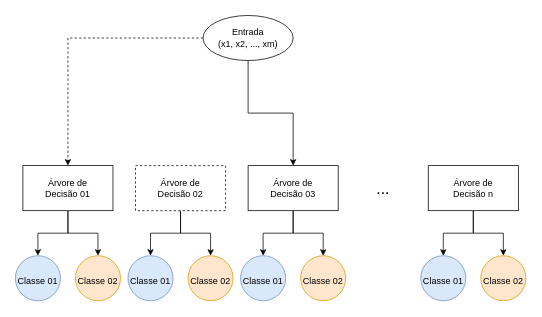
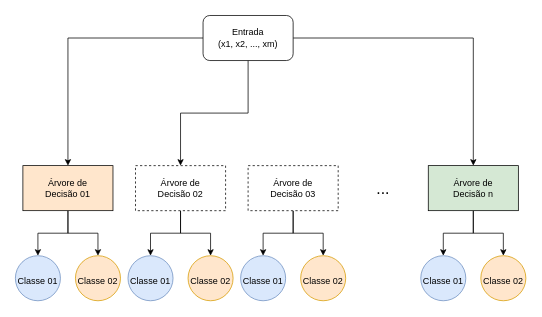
  <mxCell id="0" />
  <mxCell id="1" parent="0" />
  <mxCell id="2" style="edgeStyle=orthogonalEdgeStyle;rounded=0;orthogonalLoop=1;jettySize=auto;html=1;fontSize=12;" edge="1" parent="1" source="4" target="21"><mxGeometry relative="1" as="geometry" /></mxCell>
  <mxCell id="3" style="edgeStyle=orthogonalEdgeStyle;rounded=0;orthogonalLoop=1;jettySize=auto;html=1;fontSize=12;" edge="1" parent="1" source="4" target="22"><mxGeometry relative="1" as="geometry" /></mxCell>
  <mxCell id="4" value="Árvore de&lt;br&gt;Decisão 02" style="rounded=0;whiteSpace=wrap;html=1;dashed=1;" vertex="1" parent="1"><mxGeometry x="180" y="220" width="120" height="60" as="geometry" /></mxCell>
  <mxCell id="5" style="edgeStyle=orthogonalEdgeStyle;rounded=0;orthogonalLoop=1;jettySize=auto;html=1;fontSize=12;" edge="1" parent="1" source="7" target="19"><mxGeometry relative="1" as="geometry" /></mxCell>
  <mxCell id="6" style="edgeStyle=orthogonalEdgeStyle;rounded=0;orthogonalLoop=1;jettySize=auto;html=1;fontSize=12;" edge="1" parent="1" source="7" target="20"><mxGeometry relative="1" as="geometry" /></mxCell>
- <mxCell id="7" value="Árvore de &lt;br&gt;Decisão 01" style="rounded=0;whiteSpace=wrap;html=1;" vertex="1" parent="1"><mxGeometry x="30" y="220" width="120" height="60" as="geometry" /></mxCell>
+ <mxCell id="7" value="Árvore de &lt;br&gt;Decisão 01" style="rounded=0;whiteSpace=wrap;html=1;fillColor=#ffe6cc;" vertex="1" parent="1"><mxGeometry x="30" y="220" width="120" height="60" as="geometry" /></mxCell>
  <mxCell id="8" style="edgeStyle=orthogonalEdgeStyle;rounded=0;orthogonalLoop=1;jettySize=auto;html=1;fontSize=12;" edge="1" parent="1" source="10" target="23"><mxGeometry relative="1" as="geometry" /></mxCell>
  <mxCell id="9" style="edgeStyle=orthogonalEdgeStyle;rounded=0;orthogonalLoop=1;jettySize=auto;html=1;fontSize=12;" edge="1" parent="1" source="10" target="24"><mxGeometry relative="1" as="geometry" /></mxCell>
- <mxCell id="10" value="Árvore de&lt;br&gt;Decisão 03" style="rounded=0;whiteSpace=wrap;html=1;" vertex="1" parent="1"><mxGeometry x="330" y="220" width="120" height="60" as="geometry" /></mxCell>
+ <mxCell id="10" value="Árvore de&lt;br&gt;Decisão 03" style="rounded=0;whiteSpace=wrap;html=1;dashed=1;" vertex="1" parent="1"><mxGeometry x="330" y="220" width="120" height="60" as="geometry" /></mxCell>
  <mxCell id="11" style="edgeStyle=orthogonalEdgeStyle;rounded=0;orthogonalLoop=1;jettySize=auto;html=1;entryX=0.5;entryY=0;entryDx=0;entryDy=0;fontSize=12;" edge="1" parent="1" source="13" target="25"><mxGeometry relative="1" as="geometry" /></mxCell>
  <mxCell id="12" style="edgeStyle=orthogonalEdgeStyle;rounded=0;orthogonalLoop=1;jettySize=auto;html=1;entryX=0.5;entryY=0;entryDx=0;entryDy=0;fontSize=12;" edge="1" parent="1" source="13" target="26"><mxGeometry relative="1" as="geometry" /></mxCell>
- <mxCell id="13" value="Árvore de&lt;br&gt;Decisão n" style="rounded=0;whiteSpace=wrap;html=1;" vertex="1" parent="1"><mxGeometry x="570" y="220" width="120" height="60" as="geometry" /></mxCell>
- <mxCell id="14" style="edgeStyle=orthogonalEdgeStyle;rounded=0;orthogonalLoop=1;jettySize=auto;html=1;entryX=0.5;entryY=0;entryDx=0;entryDy=0;dashed=1;" edge="1" parent="1" source="17" target="7"><mxGeometry relative="1" as="geometry" /></mxCell>
- <mxCell id="16" style="edgeStyle=orthogonalEdgeStyle;rounded=0;orthogonalLoop=1;jettySize=auto;html=1;" edge="1" parent="1" source="17" target="10"><mxGeometry relative="1" as="geometry" /></mxCell>
- <mxCell id="17" value="Entrada&lt;br&gt;(x1, x2, ..., xm)" style="ellipse;whiteSpace=wrap;html=1;" vertex="1" parent="1"><mxGeometry x="270" y="20" width="120" height="60" as="geometry" /></mxCell>
+ <mxCell id="13" value="Árvore de&lt;br&gt;Decisão n" style="rounded=0;whiteSpace=wrap;html=1;fillColor=#d5e8d4;" vertex="1" parent="1"><mxGeometry x="570" y="220" width="120" height="60" as="geometry" /></mxCell>
+ <mxCell id="14" style="edgeStyle=orthogonalEdgeStyle;rounded=0;orthogonalLoop=1;jettySize=auto;html=1;entryX=0.5;entryY=0;entryDx=0;entryDy=0;" edge="1" parent="1" source="17" target="7"><mxGeometry relative="1" as="geometry" /></mxCell>
+ <mxCell id="15" style="edgeStyle=orthogonalEdgeStyle;rounded=0;orthogonalLoop=1;jettySize=auto;html=1;entryX=0.5;entryY=0;entryDx=0;entryDy=0;" edge="1" parent="1" source="17" target="4"><mxGeometry relative="1" as="geometry" /></mxCell>
+ <mxCell id="16" style="edgeStyle=orthogonalEdgeStyle;rounded=0;orthogonalLoop=1;jettySize=auto;html=1;" edge="1" parent="1" source="17" target="13"><mxGeometry relative="1" as="geometry" /></mxCell>
+ <mxCell id="17" value="Entrada&lt;br&gt;(x1, x2, ..., xm)" style="rounded=1;whiteSpace=wrap;html=1;" vertex="1" parent="1"><mxGeometry x="270" y="20" width="120" height="60" as="geometry" /></mxCell>
  <mxCell id="18" value="&lt;font style=&quot;font-size: 21px;&quot;&gt;...&lt;/font&gt;" style="text;html=1;strokeColor=none;fillColor=none;align=center;verticalAlign=middle;whiteSpace=wrap;rounded=0;" vertex="1" parent="1"><mxGeometry x="480" y="235" width="60" height="30" as="geometry" /></mxCell>
  <mxCell id="19" value="&lt;font style=&quot;font-size: 12px;&quot;&gt;Classe 01&lt;/font&gt;" style="ellipse;whiteSpace=wrap;html=1;aspect=fixed;fontSize=21;fillColor=#dae8fc;strokeColor=#6c8ebf;" vertex="1" parent="1"><mxGeometry x="20" y="340" width="60" height="60" as="geometry" /></mxCell>
  <mxCell id="20" value="&lt;font style=&quot;font-size: 12px;&quot;&gt;Classe 02&lt;/font&gt;" style="ellipse;whiteSpace=wrap;html=1;aspect=fixed;fontSize=21;fillColor=#ffe6cc;strokeColor=#d79b00;" vertex="1" parent="1"><mxGeometry x="100" y="340" width="60" height="60" as="geometry" /></mxCell>
  <mxCell id="21" value="&lt;font style=&quot;font-size: 12px;&quot;&gt;Classe 01&lt;/font&gt;" style="ellipse;whiteSpace=wrap;html=1;aspect=fixed;fontSize=21;fillColor=#dae8fc;strokeColor=#6c8ebf;" vertex="1" parent="1"><mxGeometry x="170" y="340" width="60" height="60" as="geometry" /></mxCell>
  <mxCell id="22" value="&lt;font style=&quot;font-size: 12px;&quot;&gt;Classe 02&lt;/font&gt;" style="ellipse;whiteSpace=wrap;html=1;aspect=fixed;fontSize=21;fillColor=#ffe6cc;strokeColor=#d79b00;" vertex="1" parent="1"><mxGeometry x="250" y="340" width="60" height="60" as="geometry" /></mxCell>
  <mxCell id="23" value="&lt;font style=&quot;font-size: 12px;&quot;&gt;Classe 01&lt;/font&gt;" style="ellipse;whiteSpace=wrap;html=1;aspect=fixed;fontSize=21;fillColor=#dae8fc;strokeColor=#6c8ebf;" vertex="1" parent="1"><mxGeometry x="320" y="340" width="60" height="60" as="geometry" /></mxCell>
  <mxCell id="24" value="&lt;font style=&quot;font-size: 12px;&quot;&gt;Classe 02&lt;/font&gt;" style="ellipse;whiteSpace=wrap;html=1;aspect=fixed;fontSize=21;fillColor=#ffe6cc;strokeColor=#d79b00;" vertex="1" parent="1"><mxGeometry x="400" y="340" width="60" height="60" as="geometry" /></mxCell>
  <mxCell id="25" value="&lt;font style=&quot;font-size: 12px;&quot;&gt;Classe 01&lt;/font&gt;" style="ellipse;whiteSpace=wrap;html=1;aspect=fixed;fontSize=21;fillColor=#dae8fc;strokeColor=#6c8ebf;" vertex="1" parent="1"><mxGeometry x="560" y="340" width="60" height="60" as="geometry" /></mxCell>
  <mxCell id="26" value="&lt;font style=&quot;font-size: 12px;&quot;&gt;Classe 02&lt;/font&gt;" style="ellipse;whiteSpace=wrap;html=1;aspect=fixed;fontSize=21;fillColor=#ffe6cc;strokeColor=#d79b00;" vertex="1" parent="1"><mxGeometry x="640" y="340" width="60" height="60" as="geometry" /></mxCell>
